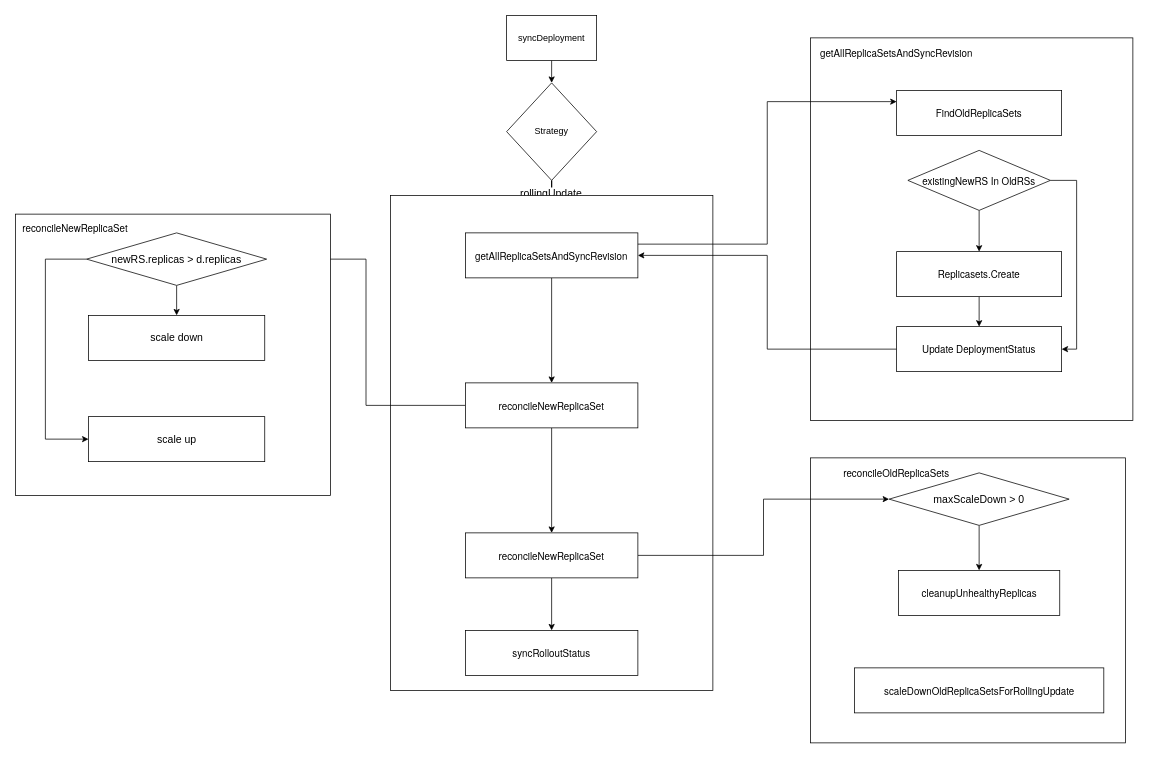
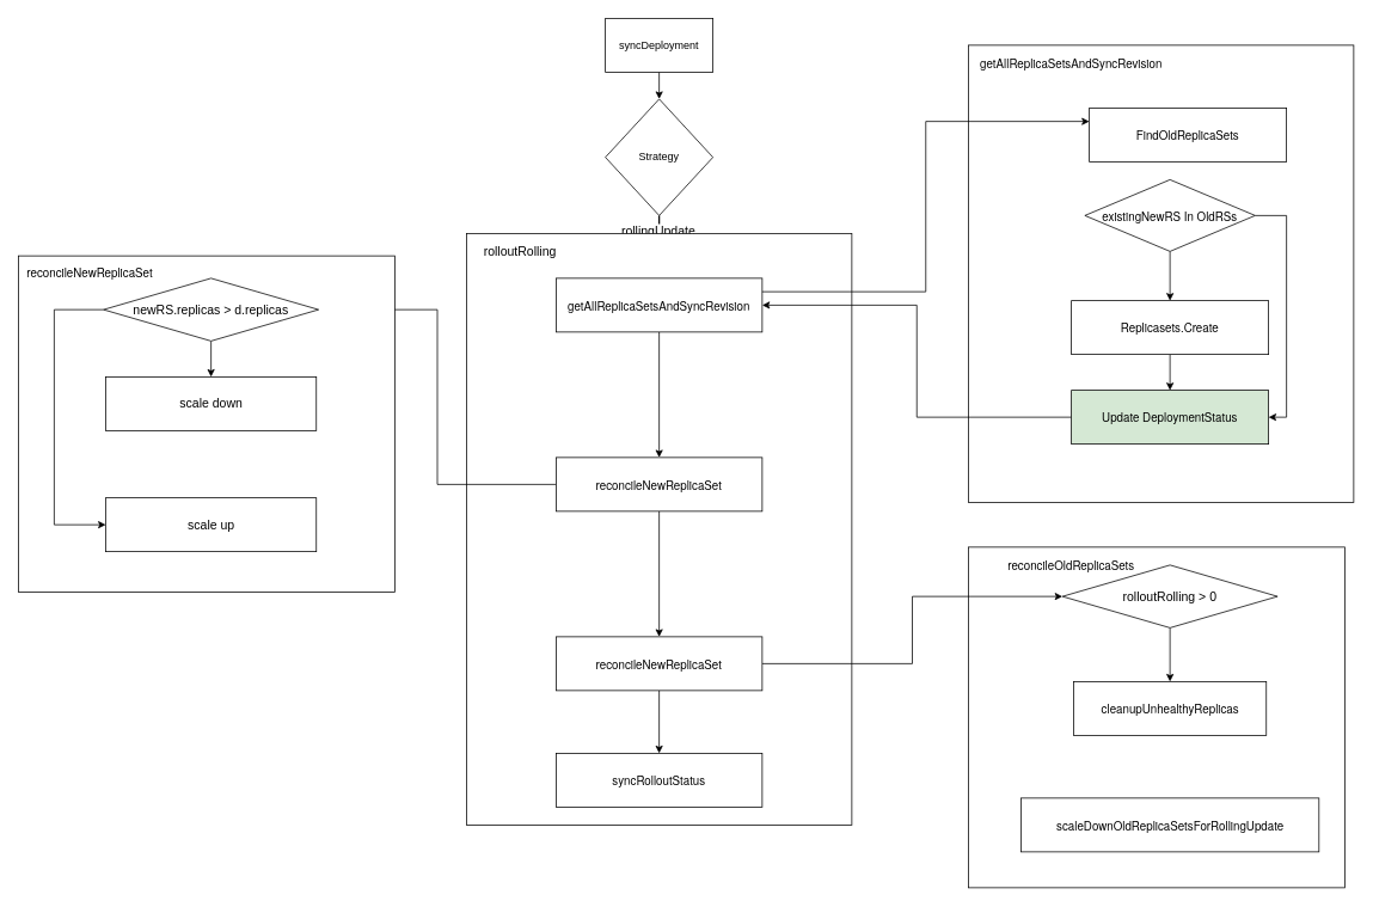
  <mxCell id="0" />
  <mxCell id="1" parent="0" />
  <mxCell id="2" style="edgeStyle=orthogonalEdgeStyle;rounded=0;orthogonalLoop=1;jettySize=auto;html=1;exitX=0.5;exitY=1;exitDx=0;exitDy=0;entryX=0.5;entryY=0;entryDx=0;entryDy=0;fontSize=14;" edge="1" parent="1" source="3" target="6"><mxGeometry relative="1" as="geometry" /></mxCell>
  <mxCell id="3" value="syncDeployment" style="rounded=0;whiteSpace=wrap;html=1;" vertex="1" parent="1"><mxGeometry x="675" y="20" width="120" height="60" as="geometry" /></mxCell>
  <mxCell id="4" style="edgeStyle=orthogonalEdgeStyle;rounded=0;orthogonalLoop=1;jettySize=auto;html=1;exitX=0.5;exitY=1;exitDx=0;exitDy=0;fontSize=14;" edge="1" parent="1" source="6" target="7"><mxGeometry relative="1" as="geometry" /></mxCell>
  <mxCell id="5" value="rollingUpdate" style="edgeLabel;html=1;align=center;verticalAlign=middle;resizable=0;points=[];fontSize=14;" vertex="1" connectable="0" parent="4"><mxGeometry x="-0.229" y="2" relative="1" as="geometry"><mxPoint as="offset" /></mxGeometry></mxCell>
  <mxCell id="6" value="Strategy" style="rhombus;whiteSpace=wrap;html=1;" vertex="1" parent="1"><mxGeometry x="675" y="110" width="120" height="130" as="geometry" /></mxCell>
  <mxCell id="7" value="" style="rounded=0;whiteSpace=wrap;html=1;" vertex="1" parent="1"><mxGeometry x="520" y="260" width="430" height="660" as="geometry" /></mxCell>
+ <mxCell id="8" value="&lt;font style=&quot;font-size: 14px;&quot;&gt;rolloutRolling&lt;/font&gt;" style="text;html=1;strokeColor=none;fillColor=none;align=center;verticalAlign=middle;whiteSpace=wrap;rounded=0;" vertex="1" parent="1"><mxGeometry x="520" y="260" width="120" height="40" as="geometry" /></mxCell>
  <mxCell id="9" style="edgeStyle=orthogonalEdgeStyle;rounded=0;orthogonalLoop=1;jettySize=auto;html=1;exitX=0.5;exitY=1;exitDx=0;exitDy=0;entryX=0.5;entryY=0;entryDx=0;entryDy=0;fontSize=14;" edge="1" parent="1" source="10" target="24"><mxGeometry relative="1" as="geometry" /></mxCell>
  <mxCell id="10" value="&lt;p style=&quot;margin: 0px; font-stretch: normal; font-size: 13px; line-height: normal; font-family: &amp;quot;Helvetica Neue&amp;quot;;&quot;&gt;getAllReplicaSetsAndSyncRevision&lt;/p&gt;" style="rounded=0;whiteSpace=wrap;html=1;fontSize=14;" vertex="1" parent="1"><mxGeometry x="620" y="310" width="230" height="60" as="geometry" /></mxCell>
  <mxCell id="11" value="" style="rounded=0;whiteSpace=wrap;html=1;" vertex="1" parent="1"><mxGeometry x="1080" y="50" width="430" height="510" as="geometry" /></mxCell>
  <mxCell id="12" value="&lt;p style=&quot;margin: 0px; font-stretch: normal; font-size: 13px; line-height: normal; font-family: &amp;quot;Helvetica Neue&amp;quot;;&quot;&gt;getAllReplicaSetsAndSyncRevision&lt;/p&gt;" style="text;html=1;strokeColor=none;fillColor=none;align=center;verticalAlign=middle;whiteSpace=wrap;rounded=0;fontSize=14;" vertex="1" parent="1"><mxGeometry x="1080" y="50" width="230" height="40" as="geometry" /></mxCell>
- <mxCell id="13" value="&lt;p style=&quot;margin: 0px; font-stretch: normal; font-size: 13px; line-height: normal; font-family: &amp;quot;Helvetica Neue&amp;quot;;&quot;&gt;FindOldReplicaSets&lt;/p&gt;" style="rounded=0;whiteSpace=wrap;html=1;fontSize=14;" vertex="1" parent="1"><mxGeometry x="1195" y="120" width="220" height="60" as="geometry" /></mxCell>
+ <mxCell id="13" value="&lt;p style=&quot;margin: 0px; font-stretch: normal; font-size: 13px; line-height: normal; font-family: &amp;quot;Helvetica Neue&amp;quot;;&quot;&gt;FindOldReplicaSets&lt;/p&gt;" style="rounded=0;whiteSpace=wrap;html=1;fontSize=14;" vertex="1" parent="1"><mxGeometry x="1215" y="120" width="220" height="60" as="geometry" /></mxCell>
  <mxCell id="14" value="" style="edgeStyle=orthogonalEdgeStyle;rounded=0;orthogonalLoop=1;jettySize=auto;html=1;fontSize=14;" edge="1" parent="1" source="16" target="18"><mxGeometry relative="1" as="geometry" /></mxCell>
  <mxCell id="15" style="edgeStyle=orthogonalEdgeStyle;rounded=0;orthogonalLoop=1;jettySize=auto;html=1;exitX=1;exitY=0.5;exitDx=0;exitDy=0;entryX=1;entryY=0.5;entryDx=0;entryDy=0;fontSize=14;" edge="1" parent="1" source="16" target="20"><mxGeometry relative="1" as="geometry" /></mxCell>
  <mxCell id="16" value="&lt;p style=&quot;margin: 0px; font-stretch: normal; font-size: 13px; line-height: normal; font-family: &amp;quot;Helvetica Neue&amp;quot;;&quot;&gt;existingNewRS In OldRSs&lt;/p&gt;" style="rhombus;whiteSpace=wrap;html=1;fontSize=14;" vertex="1" parent="1"><mxGeometry x="1210" y="200" width="190" height="80" as="geometry" /></mxCell>
  <mxCell id="17" style="edgeStyle=orthogonalEdgeStyle;rounded=0;orthogonalLoop=1;jettySize=auto;html=1;exitX=0.5;exitY=1;exitDx=0;exitDy=0;fontSize=14;" edge="1" parent="1" source="18" target="20"><mxGeometry relative="1" as="geometry" /></mxCell>
  <mxCell id="18" value="&lt;p style=&quot;margin: 0px; font-stretch: normal; font-size: 13px; line-height: normal; font-family: &amp;quot;Helvetica Neue&amp;quot;;&quot;&gt;Replicasets.Create&lt;/p&gt;" style="rounded=0;whiteSpace=wrap;html=1;fontSize=14;" vertex="1" parent="1"><mxGeometry x="1195" y="335" width="220" height="60" as="geometry" /></mxCell>
  <mxCell id="19" style="edgeStyle=orthogonalEdgeStyle;rounded=0;orthogonalLoop=1;jettySize=auto;html=1;exitX=0;exitY=0.5;exitDx=0;exitDy=0;entryX=1;entryY=0.5;entryDx=0;entryDy=0;fontSize=14;" edge="1" parent="1" source="20" target="10"><mxGeometry relative="1" as="geometry" /></mxCell>
- <mxCell id="20" value="&lt;p style=&quot;margin: 0px; font-stretch: normal; font-size: 13px; line-height: normal; font-family: &amp;quot;Helvetica Neue&amp;quot;;&quot;&gt;Update DeploymentStatus&lt;/p&gt;" style="rounded=0;whiteSpace=wrap;html=1;fontSize=14;" vertex="1" parent="1"><mxGeometry x="1195" y="435" width="220" height="60" as="geometry" /></mxCell>
+ <mxCell id="20" value="&lt;p style=&quot;margin: 0px; font-stretch: normal; font-size: 13px; line-height: normal; font-family: &amp;quot;Helvetica Neue&amp;quot;;&quot;&gt;Update DeploymentStatus&lt;/p&gt;" style="rounded=0;whiteSpace=wrap;html=1;fontSize=14;fillColor=#d5e8d4;" vertex="1" parent="1"><mxGeometry x="1195" y="435" width="220" height="60" as="geometry" /></mxCell>
  <mxCell id="21" style="edgeStyle=orthogonalEdgeStyle;rounded=0;orthogonalLoop=1;jettySize=auto;html=1;exitX=1;exitY=0.25;exitDx=0;exitDy=0;entryX=0;entryY=0.25;entryDx=0;entryDy=0;fontSize=14;" edge="1" parent="1" source="10" target="13"><mxGeometry relative="1" as="geometry" /></mxCell>
  <mxCell id="22" style="edgeStyle=orthogonalEdgeStyle;rounded=0;orthogonalLoop=1;jettySize=auto;html=1;exitX=0;exitY=0.5;exitDx=0;exitDy=0;entryX=1;entryY=0.5;entryDx=0;entryDy=0;fontSize=14;" edge="1" parent="1" source="24" target="32"><mxGeometry relative="1" as="geometry" /></mxCell>
  <mxCell id="23" style="edgeStyle=orthogonalEdgeStyle;rounded=0;orthogonalLoop=1;jettySize=auto;html=1;exitX=0.5;exitY=1;exitDx=0;exitDy=0;fontSize=14;" edge="1" parent="1" source="24" target="28"><mxGeometry relative="1" as="geometry" /></mxCell>
  <mxCell id="24" value="&lt;p style=&quot;margin: 0px; font-stretch: normal; font-size: 13px; line-height: normal; font-family: &amp;quot;Helvetica Neue&amp;quot;;&quot;&gt;reconcileNewReplicaSet&lt;/p&gt;" style="rounded=0;whiteSpace=wrap;html=1;fontSize=14;" vertex="1" parent="1"><mxGeometry x="620" y="510" width="230" height="60" as="geometry" /></mxCell>
  <mxCell id="25" value="" style="rounded=0;whiteSpace=wrap;html=1;" vertex="1" parent="1"><mxGeometry x="1080" y="610" width="420" height="380" as="geometry" /></mxCell>
  <mxCell id="26" style="edgeStyle=orthogonalEdgeStyle;rounded=0;orthogonalLoop=1;jettySize=auto;html=1;exitX=1;exitY=0.5;exitDx=0;exitDy=0;entryX=0;entryY=0.5;entryDx=0;entryDy=0;fontSize=14;" edge="1" parent="1" source="28" target="38"><mxGeometry relative="1" as="geometry" /></mxCell>
  <mxCell id="27" style="edgeStyle=orthogonalEdgeStyle;rounded=0;orthogonalLoop=1;jettySize=auto;html=1;exitX=0.5;exitY=1;exitDx=0;exitDy=0;entryX=0.5;entryY=0;entryDx=0;entryDy=0;fontSize=14;" edge="1" parent="1" source="28" target="41"><mxGeometry relative="1" as="geometry" /></mxCell>
  <mxCell id="28" value="&lt;p style=&quot;margin: 0px; font-stretch: normal; font-size: 13px; line-height: normal; font-family: &amp;quot;Helvetica Neue&amp;quot;;&quot;&gt;reconcileNewReplicaSet&lt;/p&gt;" style="rounded=0;whiteSpace=wrap;html=1;fontSize=14;" vertex="1" parent="1"><mxGeometry x="620" y="710" width="230" height="60" as="geometry" /></mxCell>
  <mxCell id="29" value="" style="rounded=0;whiteSpace=wrap;html=1;" vertex="1" parent="1"><mxGeometry x="20" y="285" width="420" height="375" as="geometry" /></mxCell>
  <mxCell id="30" style="edgeStyle=orthogonalEdgeStyle;rounded=0;orthogonalLoop=1;jettySize=auto;html=1;exitX=0.5;exitY=1;exitDx=0;exitDy=0;entryX=0.5;entryY=0;entryDx=0;entryDy=0;fontSize=14;" edge="1" parent="1" source="32" target="33"><mxGeometry relative="1" as="geometry" /></mxCell>
  <mxCell id="31" style="edgeStyle=orthogonalEdgeStyle;rounded=0;orthogonalLoop=1;jettySize=auto;html=1;exitX=0;exitY=0.5;exitDx=0;exitDy=0;entryX=0;entryY=0.5;entryDx=0;entryDy=0;fontSize=14;" edge="1" parent="1" source="32" target="34"><mxGeometry relative="1" as="geometry"><Array as="points"><mxPoint x="60" y="345" /><mxPoint x="60" y="585" /></Array></mxGeometry></mxCell>
  <mxCell id="32" value="newRS.replicas &amp;gt; d.replicas" style="rhombus;whiteSpace=wrap;html=1;fontSize=14;" vertex="1" parent="1"><mxGeometry x="115" y="310" width="240" height="70" as="geometry" /></mxCell>
  <mxCell id="33" value="scale down" style="rounded=0;whiteSpace=wrap;html=1;fontSize=14;" vertex="1" parent="1"><mxGeometry x="117.5" y="420" width="235" height="60" as="geometry" /></mxCell>
  <mxCell id="34" value="scale up" style="rounded=0;whiteSpace=wrap;html=1;fontSize=14;" vertex="1" parent="1"><mxGeometry x="117.5" y="555" width="235" height="60" as="geometry" /></mxCell>
  <mxCell id="35" value="&lt;p style=&quot;margin: 0px; font-stretch: normal; font-size: 13px; line-height: normal; font-family: &amp;quot;Helvetica Neue&amp;quot;;&quot;&gt;reconcileNewReplicaSet&lt;/p&gt;" style="text;html=1;strokeColor=none;fillColor=none;align=center;verticalAlign=middle;whiteSpace=wrap;rounded=0;fontSize=14;" vertex="1" parent="1"><mxGeometry x="20" y="285" width="160" height="35" as="geometry" /></mxCell>
  <mxCell id="36" value="&lt;p style=&quot;margin: 0px; font-stretch: normal; font-size: 13px; line-height: normal; font-family: &amp;quot;Helvetica Neue&amp;quot;;&quot;&gt;cleanupUnhealthyReplicas&lt;/p&gt;" style="rounded=0;whiteSpace=wrap;html=1;fontSize=14;" vertex="1" parent="1"><mxGeometry x="1197.5" y="760" width="215" height="60" as="geometry" /></mxCell>
  <mxCell id="37" style="edgeStyle=orthogonalEdgeStyle;rounded=0;orthogonalLoop=1;jettySize=auto;html=1;exitX=0.5;exitY=1;exitDx=0;exitDy=0;entryX=0.5;entryY=0;entryDx=0;entryDy=0;fontSize=14;" edge="1" parent="1" source="38" target="36"><mxGeometry relative="1" as="geometry" /></mxCell>
- <mxCell id="38" value="maxScaleDown &amp;gt; 0" style="rhombus;whiteSpace=wrap;html=1;fontSize=14;" vertex="1" parent="1"><mxGeometry x="1185" y="630" width="240" height="70" as="geometry" /></mxCell>
+ <mxCell id="38" value="rolloutRolling &amp;gt; 0" style="rhombus;whiteSpace=wrap;html=1;fontSize=14;" vertex="1" parent="1"><mxGeometry x="1185" y="630" width="240" height="70" as="geometry" /></mxCell>
  <mxCell id="39" value="&lt;p style=&quot;margin: 0px; font-stretch: normal; font-size: 13px; line-height: normal; font-family: &amp;quot;Helvetica Neue&amp;quot;;&quot;&gt;scaleDownOldReplicaSetsForRollingUpdate&lt;/p&gt;" style="rounded=0;whiteSpace=wrap;html=1;fontSize=14;" vertex="1" parent="1"><mxGeometry x="1138.75" y="890" width="332.5" height="60" as="geometry" /></mxCell>
  <mxCell id="40" value="&lt;p style=&quot;margin: 0px; font-stretch: normal; font-size: 13px; line-height: normal; font-family: &amp;quot;Helvetica Neue&amp;quot;;&quot;&gt;reconcileOldReplicaSets&lt;/p&gt;" style="text;html=1;strokeColor=none;fillColor=none;align=center;verticalAlign=middle;whiteSpace=wrap;rounded=0;fontSize=14;" vertex="1" parent="1"><mxGeometry x="1080" y="610" width="230" height="40" as="geometry" /></mxCell>
  <mxCell id="41" value="&lt;p style=&quot;margin: 0px; font-stretch: normal; font-size: 13px; line-height: normal; font-family: &amp;quot;Helvetica Neue&amp;quot;;&quot;&gt;syncRolloutStatus&lt;/p&gt;" style="rounded=0;whiteSpace=wrap;html=1;fontSize=14;" vertex="1" parent="1"><mxGeometry x="620" y="840" width="230" height="60" as="geometry" /></mxCell>
